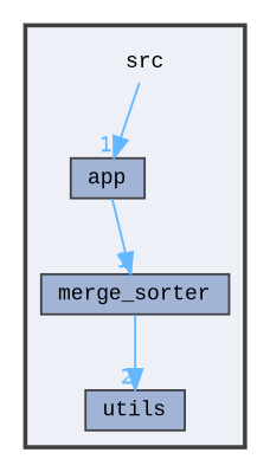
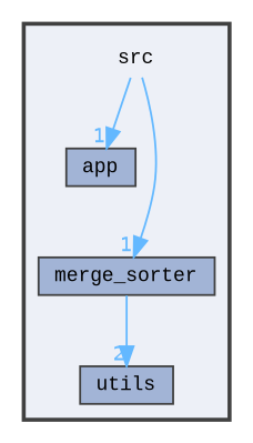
  digraph {
    compound=true
    fontname="Liberation Mono"
    node [fontname="Liberation Mono" fontsize=10 shape=box color=grey25 fillcolor="#a2b4d6" style=filled]
    edge [color=steelblue1 fontcolor=steelblue1 fontname="Liberation Mono" fontsize=10 headlabel=1 labeldistance=1.5 labelfontname=Helvetica labelfontsize=10]
    n1 [height=0.2 label=src shape=plaintext width=0.4 color="" fillcolor="" style=""]
    n2 [height=0.2 label=app width=0.4]
    n3 [height=0.2 label=merge_sorter width=0.4]
    n4 [height=0.2 label=utils width=0.4]
    subgraph cluster_1 {
      bgcolor="#edf0f7"
      fontsize=10
      pencolor=grey25
      style="filled,bold"
      n1
      n2
      n3
      n4
    }
    n1 -> n2
-   n2 -> n3
+   n1 -> n3
    n3 -> n4 [headlabel=2]
  }
